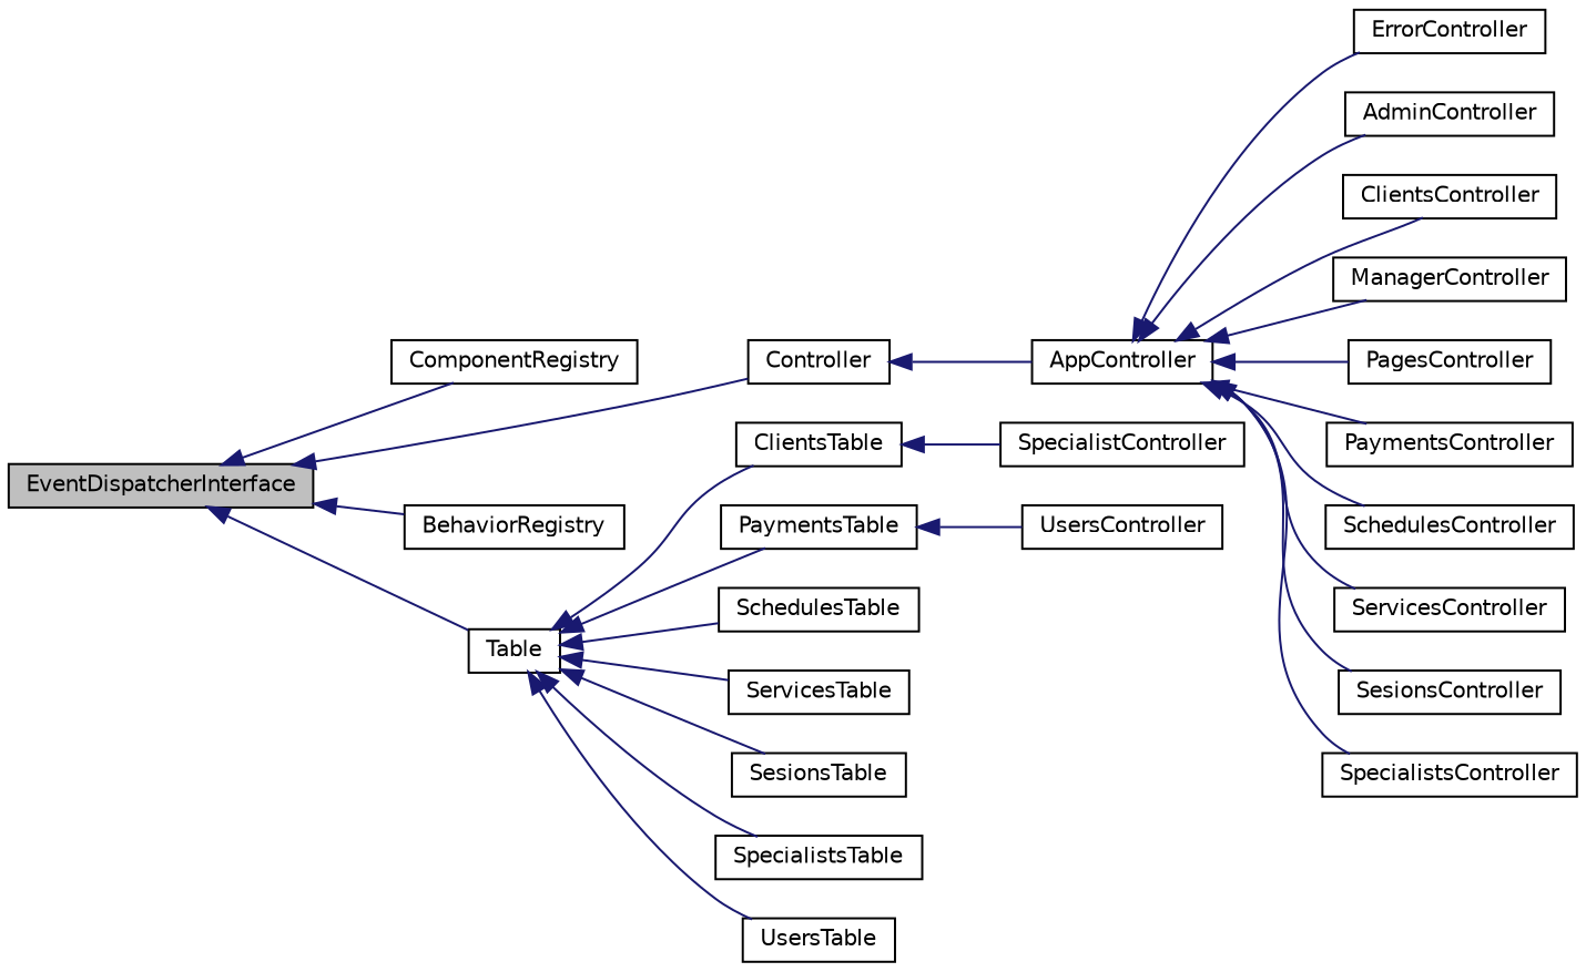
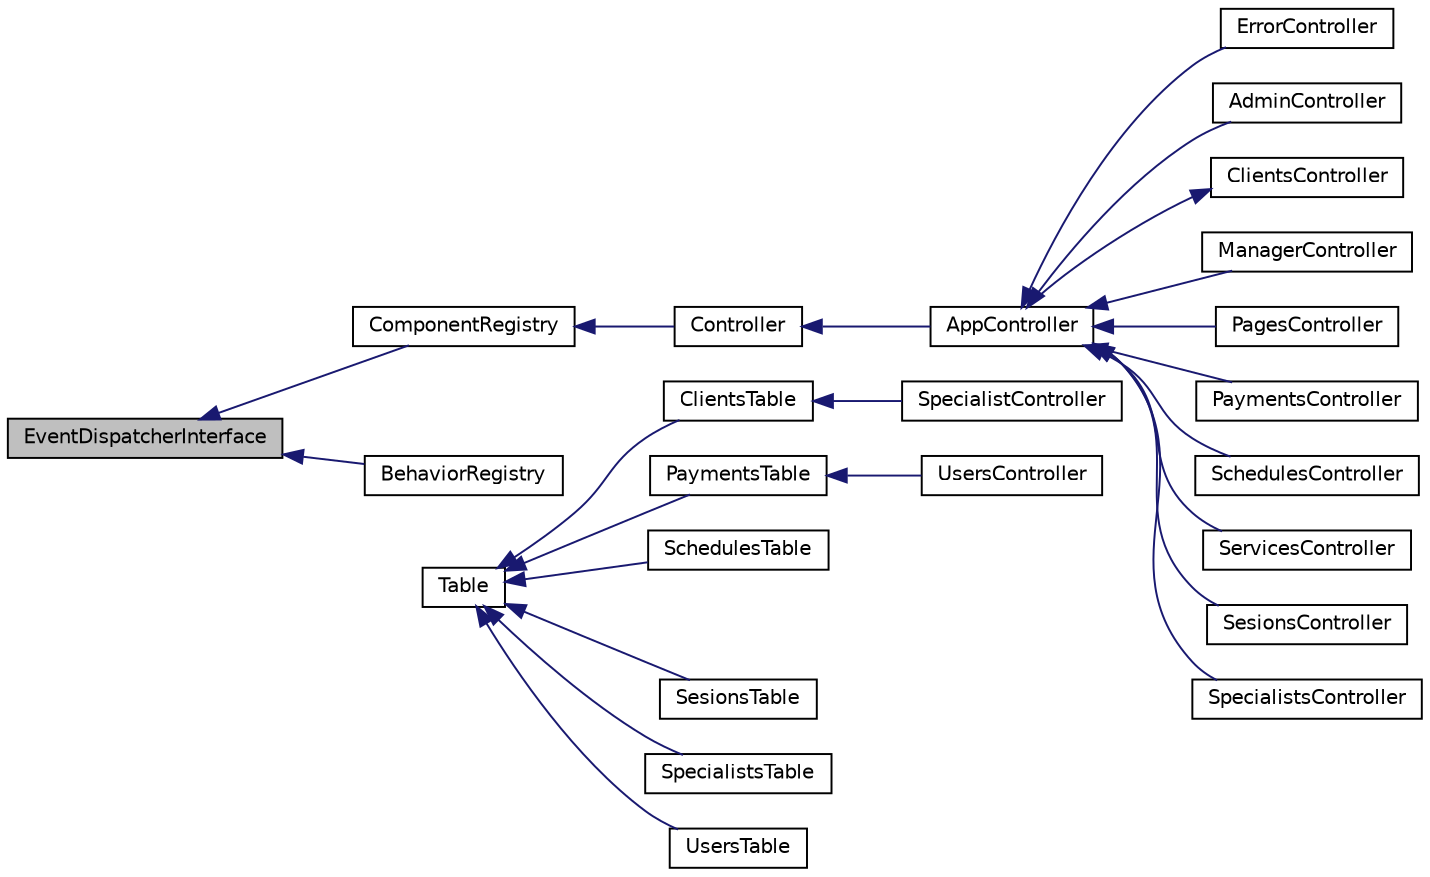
  digraph {
    rankdir=LR
    node [color=black fillcolor=white fontname=Helvetica fontsize=10 shape=record style=filled]
    edge [color=midnightblue dir=back fontname=Helvetica fontsize=10 labelfontname=Helvetica labelfontsize=10 style=solid]
    n1 [fillcolor=grey75 fontcolor=black height=0.2 label=EventDispatcherInterface width=0.4]
    n2 [height=0.2 label=ComponentRegistry width=0.4]
    n3 [height=0.2 label=Controller width=0.4]
    n4 [height=0.2 label=BehaviorRegistry width=0.4]
    n5 [height=0.2 label=Table width=0.4]
    n6 [height=0.2 label=AppController width=0.4]
    n7 [height=0.2 label=ClientsTable width=0.4]
    n8 [height=0.2 label=PaymentsTable width=0.4]
    n9 [height=0.2 label=SchedulesTable width=0.4]
-   n10 [height=0.2 label=ServicesTable width=0.4]
    n11 [height=0.2 label=SesionsTable width=0.4]
    n12 [height=0.2 label=SpecialistsTable width=0.4]
    n13 [height=0.2 label=UsersTable width=0.4]
    n14 [height=0.2 label=ErrorController width=0.4]
    n15 [height=0.2 label=AdminController width=0.4]
    n16 [height=0.2 label=ClientsController width=0.4]
    n17 [height=0.2 label=ManagerController width=0.4]
    n18 [height=0.2 label=PagesController width=0.4]
    n19 [height=0.2 label=PaymentsController width=0.4]
    n20 [height=0.2 label=SchedulesController width=0.4]
    n21 [height=0.2 label=ServicesController width=0.4]
    n22 [height=0.2 label=SesionsController width=0.4]
    n23 [height=0.2 label=SpecialistsController width=0.4]
    n24 [height=0.2 label=SpecialistController width=0.4]
    n25 [height=0.2 label=UsersController width=0.4]
    n1 -> n2
-   n1 -> n3
+   n2 -> n3
    n1 -> n4
-   n1 -> n5
    n3 -> n6
    n5 -> n7
    n5 -> n8
    n5 -> n9
-   n5 -> n10
    n5 -> n11
    n5 -> n12
    n5 -> n13
    n6 -> n14
    n6 -> n15
-   n6 -> n16
+   n16 -> n6
    n6 -> n17
    n6 -> n18
    n6 -> n19
    n6 -> n20
    n6 -> n21
    n6 -> n22
    n6 -> n23
    n7 -> n24
    n8 -> n25
  }
